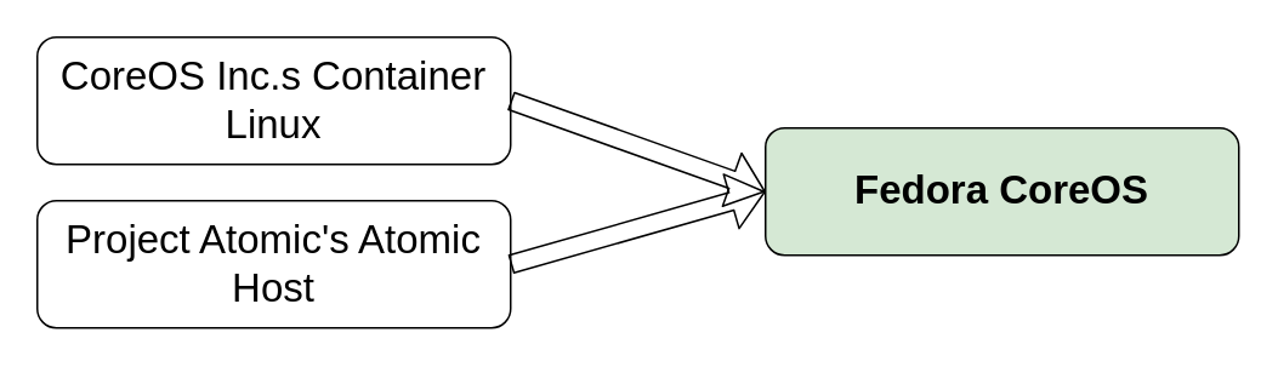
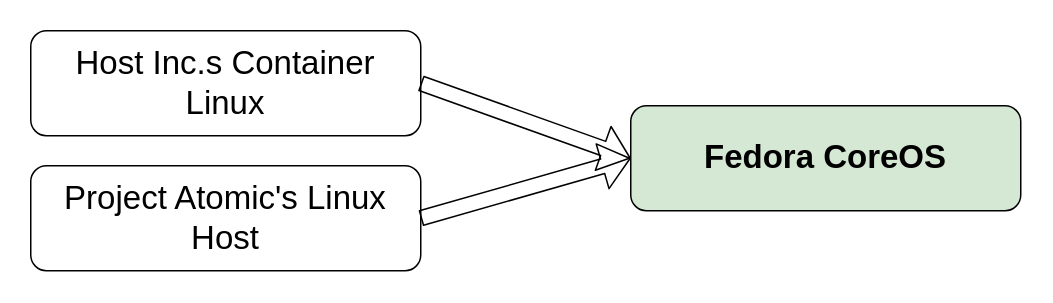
  <mxCell id="0" />
  <mxCell id="1" parent="0" />
- <mxCell id="2" value="&lt;font style=&quot;font-size: 22px&quot;&gt;CoreOS Inc.s Container Linux&lt;/font&gt;" style="rounded=1;whiteSpace=wrap;html=1;" vertex="1" parent="1"><mxGeometry x="20" y="20" width="260" height="70" as="geometry" /></mxCell>
- <mxCell id="3" value="&lt;font style=&quot;font-size: 22px&quot;&gt;Project Atomic's Atomic Host&lt;/font&gt;" style="rounded=1;whiteSpace=wrap;html=1;" vertex="1" parent="1"><mxGeometry x="20" y="110" width="260" height="70" as="geometry" /></mxCell>
+ <mxCell id="2" value="&lt;font style=&quot;font-size: 22px&quot;&gt;Host Inc.s Container Linux&lt;/font&gt;" style="rounded=1;whiteSpace=wrap;html=1;" vertex="1" parent="1"><mxGeometry x="20" y="20" width="260" height="70" as="geometry" /></mxCell>
+ <mxCell id="3" value="&lt;font style=&quot;font-size: 22px&quot;&gt;Project Atomic's Linux Host&lt;/font&gt;" style="rounded=1;whiteSpace=wrap;html=1;" vertex="1" parent="1"><mxGeometry x="20" y="110" width="260" height="70" as="geometry" /></mxCell>
  <mxCell id="4" value="&lt;font style=&quot;font-size: 22px&quot;&gt;&lt;b&gt;Fedora CoreOS&lt;/b&gt;&lt;/font&gt;" style="rounded=1;whiteSpace=wrap;html=1;fillColor=#d5e8d4;" vertex="1" parent="1"><mxGeometry x="420" y="70" width="260" height="70" as="geometry" /></mxCell>
  <mxCell id="5" value="" style="shape=flexArrow;endArrow=classic;html=1;entryX=0;entryY=0.5;entryDx=0;entryDy=0;exitX=1;exitY=0.5;exitDx=0;exitDy=0;" edge="1" parent="1" source="2" target="4"><mxGeometry width="50" height="50" relative="1" as="geometry"><mxPoint x="180" y="110" as="sourcePoint" /><mxPoint x="230" y="60" as="targetPoint" /></mxGeometry></mxCell>
  <mxCell id="6" value="" style="shape=flexArrow;endArrow=classic;html=1;entryX=0;entryY=0.5;entryDx=0;entryDy=0;exitX=1;exitY=0.5;exitDx=0;exitDy=0;" edge="1" parent="1" source="3" target="4"><mxGeometry width="50" height="50" relative="1" as="geometry"><mxPoint x="290" y="65" as="sourcePoint" /><mxPoint x="430" y="115" as="targetPoint" /></mxGeometry></mxCell>
